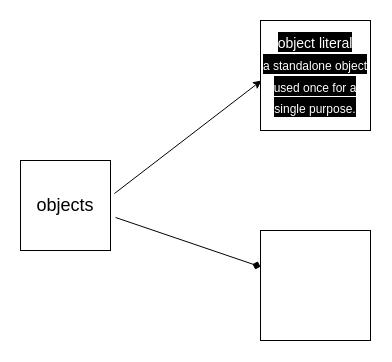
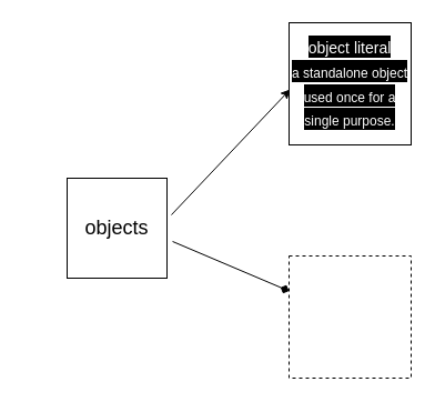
  <mxCell id="0" />
  <mxCell id="1" parent="0" />
- <mxCell id="2" value="&lt;font style=&quot;font-size: 18px;&quot;&gt;objects&lt;/font&gt;" style="whiteSpace=wrap;html=1;aspect=fixed;" vertex="1" parent="1"><mxGeometry x="20" y="160" width="90" height="90" as="geometry" /></mxCell>
+ <mxCell id="2" value="&lt;font style=&quot;font-size: 18px;&quot;&gt;objects&lt;/font&gt;" style="whiteSpace=wrap;html=1;aspect=fixed;" vertex="1" parent="1"><mxGeometry x="60" y="160" width="90" height="90" as="geometry" /></mxCell>
  <mxCell id="3" value="" style="endArrow=classic;html=1;fontSize=18;exitX=1.044;exitY=0.367;exitDx=0;exitDy=0;exitPerimeter=0;" edge="1" parent="1" source="2"><mxGeometry width="50" height="50" relative="1" as="geometry"><mxPoint x="230" y="200" as="sourcePoint" /><mxPoint x="260.979" y="80" as="targetPoint" /></mxGeometry></mxCell>
  <mxCell id="4" value="&lt;span style=&quot;background-color: rgb(0, 0, 0);&quot;&gt;&lt;font color=&quot;#ffffff&quot;&gt;&lt;font style=&quot;font-size: 14px;&quot;&gt;object literal&lt;br&gt;&lt;/font&gt;&lt;span style=&quot;font-size: 12px;&quot;&gt;a standalone object&lt;/span&gt;&lt;br&gt;&lt;span style=&quot;font-size: 12px;&quot;&gt;used once for a&lt;/span&gt;&lt;br&gt;&lt;span style=&quot;font-size: 12px;&quot;&gt;single purpose.&lt;/span&gt;&lt;/font&gt;&lt;/span&gt;" style="whiteSpace=wrap;html=1;aspect=fixed;fontSize=18;" vertex="1" parent="1"><mxGeometry x="260" y="20" width="110" height="110" as="geometry" /></mxCell>
  <mxCell id="5" value="" style="endArrow=diamond;html=1;fontSize=14;fontColor=#FFFFFF;exitX=1.056;exitY=0.633;exitDx=0;exitDy=0;exitPerimeter=0;" edge="1" parent="1" source="2" target="6"><mxGeometry width="50" height="50" relative="1" as="geometry"><mxPoint x="230" y="210" as="sourcePoint" /><mxPoint x="260" y="290" as="targetPoint" /></mxGeometry></mxCell>
- <mxCell id="6" value="object class" style="whiteSpace=wrap;html=1;aspect=fixed;labelBackgroundColor=none;fontSize=14;fontColor=#FFFFFF;" vertex="1" parent="1"><mxGeometry x="260" y="230" width="110" height="110" as="geometry" /></mxCell>
+ <mxCell id="6" value="object class" style="whiteSpace=wrap;html=1;aspect=fixed;labelBackgroundColor=none;fontSize=14;fontColor=#FFFFFF;dashed=1;" vertex="1" parent="1"><mxGeometry x="260" y="230" width="110" height="110" as="geometry" /></mxCell>
